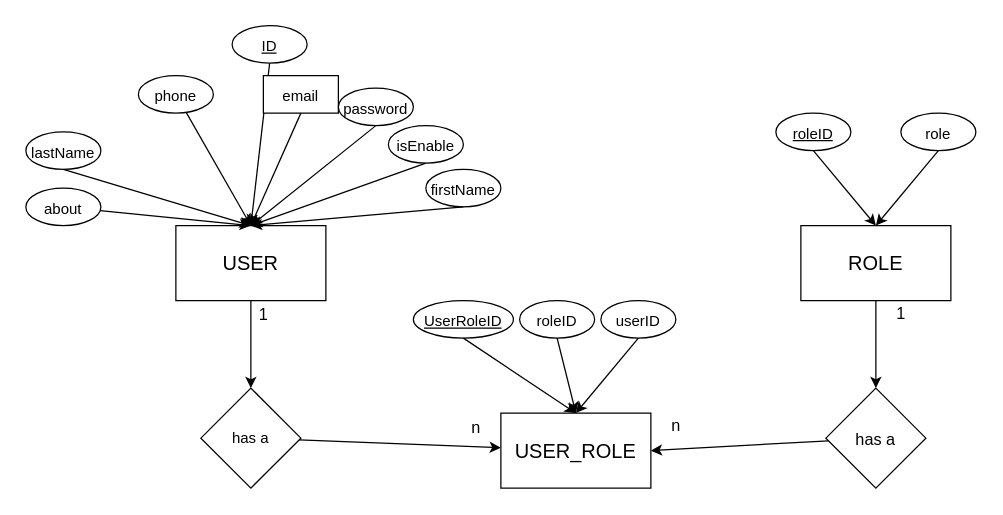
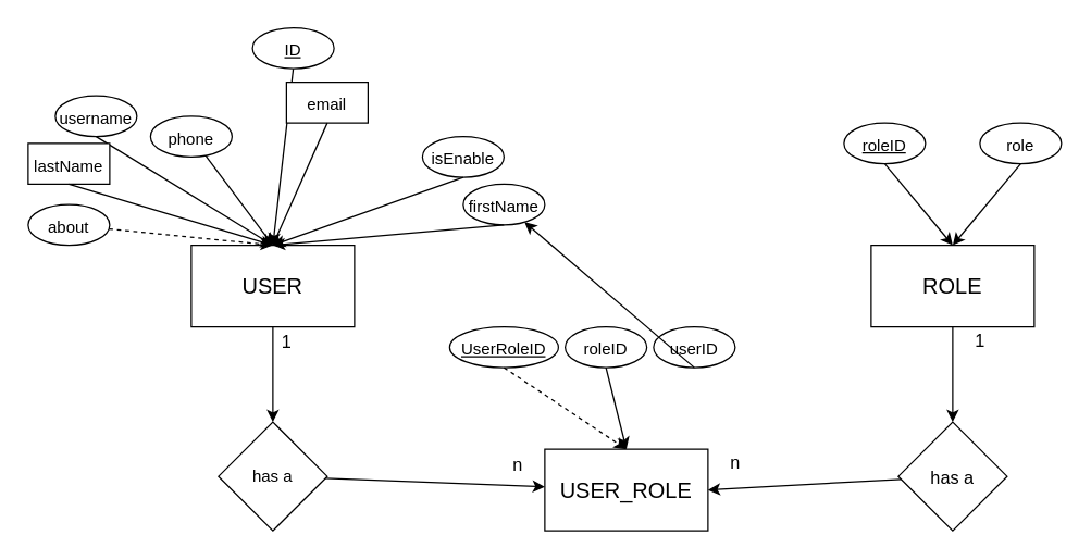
  <mxCell id="0" />
  <mxCell id="1" parent="0" />
  <mxCell id="2" value="" style="edgeStyle=none;rounded=0;orthogonalLoop=1;jettySize=auto;html=1;fontSize=16;" edge="1" parent="1" source="3" target="30"><mxGeometry relative="1" as="geometry" /></mxCell>
  <mxCell id="3" value="&lt;font style=&quot;font-size: 16px;&quot;&gt;USER&lt;/font&gt;" style="rounded=0;whiteSpace=wrap;html=1;" vertex="1" parent="1"><mxGeometry x="140" y="180" width="120" height="60" as="geometry" /></mxCell>
  <mxCell id="4" value="" style="edgeStyle=none;rounded=0;orthogonalLoop=1;jettySize=auto;html=1;fontSize=16;" edge="1" parent="1" source="5" target="34"><mxGeometry relative="1" as="geometry" /></mxCell>
  <mxCell id="5" value="ROLE" style="rounded=0;whiteSpace=wrap;html=1;fontSize=16;" vertex="1" parent="1"><mxGeometry x="640" y="180" width="120" height="60" as="geometry" /></mxCell>
  <mxCell id="6" style="edgeStyle=none;rounded=0;orthogonalLoop=1;jettySize=auto;html=1;exitX=0.5;exitY=1;exitDx=0;exitDy=0;entryX=0.5;entryY=0;entryDx=0;entryDy=0;fontSize=12;startArrow=none;" edge="1" parent="1" source="24" target="3"><mxGeometry relative="1" as="geometry" /></mxCell>
  <mxCell id="7" style="edgeStyle=none;rounded=0;orthogonalLoop=1;jettySize=auto;html=1;fontSize=13;" edge="1" parent="1" source="8"><mxGeometry relative="1" as="geometry"><mxPoint x="200" y="180" as="targetPoint" /></mxGeometry></mxCell>
- <mxCell id="8" value="&lt;font style=&quot;font-size: 12px;&quot;&gt;phone&lt;/font&gt;" style="ellipse;whiteSpace=wrap;html=1;fontSize=16;" vertex="1" parent="1"><mxGeometry x="110" y="60" width="60" height="30" as="geometry" /></mxCell>
+ <mxCell id="8" value="&lt;font style=&quot;font-size: 12px;&quot;&gt;phone&lt;/font&gt;" style="ellipse;whiteSpace=wrap;html=1;fontSize=16;" vertex="1" parent="1"><mxGeometry x="110" y="85" width="60" height="30" as="geometry" /></mxCell>
  <mxCell id="9" value="&lt;span style=&quot;font-size: 12px;&quot;&gt;email&lt;br&gt;&lt;/span&gt;" style="whiteSpace=wrap;html=1;fontSize=16;rounded=0;" vertex="1" parent="1"><mxGeometry x="210" y="60" width="60" height="30" as="geometry" /></mxCell>
- <mxCell id="10" style="edgeStyle=none;rounded=0;orthogonalLoop=1;jettySize=auto;html=1;exitX=0.5;exitY=1;exitDx=0;exitDy=0;entryX=0.5;entryY=0;entryDx=0;entryDy=0;fontSize=12;" edge="1" parent="1" source="9" target="3"><mxGeometry relative="1" as="geometry"><mxPoint x="210" y="90" as="sourcePoint" /><mxPoint x="280" y="180" as="targetPoint" /></mxGeometry></mxCell>
- <mxCell id="11" value="&lt;span style=&quot;font-size: 12px;&quot;&gt;password&lt;br&gt;&lt;/span&gt;" style="ellipse;whiteSpace=wrap;html=1;fontSize=16;" vertex="1" parent="1"><mxGeometry x="270" y="70" width="60" height="30" as="geometry" /></mxCell>
- <mxCell id="12" style="edgeStyle=none;rounded=0;orthogonalLoop=1;jettySize=auto;html=1;exitX=0.5;exitY=1;exitDx=0;exitDy=0;entryX=0.5;entryY=0;entryDx=0;entryDy=0;fontSize=12;" edge="1" parent="1" source="11" target="3"><mxGeometry relative="1" as="geometry"><mxPoint x="280" y="90" as="sourcePoint" /><mxPoint x="270" y="180" as="targetPoint" /></mxGeometry></mxCell>
+ <mxCell id="10" style="edgeStyle=none;rounded=0;orthogonalLoop=1;jettySize=auto;html=1;exitX=0.5;exitY=1;exitDx=0;exitDy=0;entryX=0.5;entryY=0;entryDx=0;entryDy=0;fontSize=12;endArrow=diamond;" edge="1" parent="1" source="9" target="3"><mxGeometry relative="1" as="geometry"><mxPoint x="210" y="90" as="sourcePoint" /><mxPoint x="280" y="180" as="targetPoint" /></mxGeometry></mxCell>
  <mxCell id="13" value="&lt;span style=&quot;font-size: 12px;&quot;&gt;isEnable&lt;br&gt;&lt;/span&gt;" style="ellipse;whiteSpace=wrap;html=1;fontSize=16;" vertex="1" parent="1"><mxGeometry x="310" y="100" width="60" height="30" as="geometry" /></mxCell>
  <mxCell id="14" style="edgeStyle=none;rounded=0;orthogonalLoop=1;jettySize=auto;html=1;exitX=0.5;exitY=1;exitDx=0;exitDy=0;entryX=0.5;entryY=0;entryDx=0;entryDy=0;fontSize=12;" edge="1" parent="1" target="3"><mxGeometry relative="1" as="geometry"><mxPoint x="340" y="130" as="sourcePoint" /><mxPoint x="260" y="220" as="targetPoint" /></mxGeometry></mxCell>
+ <mxCell id="15" value="&lt;span style=&quot;font-size: 12px;&quot;&gt;username&lt;br&gt;&lt;/span&gt;" style="ellipse;whiteSpace=wrap;html=1;fontSize=16;" vertex="1" parent="1"><mxGeometry x="40" y="70" width="60" height="30" as="geometry" /></mxCell>
+ <mxCell id="16" style="edgeStyle=none;rounded=0;orthogonalLoop=1;jettySize=auto;html=1;exitX=0.5;exitY=1;exitDx=0;exitDy=0;entryX=0.5;entryY=0;entryDx=0;entryDy=0;fontSize=12;" edge="1" parent="1" source="15" target="3"><mxGeometry relative="1" as="geometry"><mxPoint x="50" y="105" as="sourcePoint" /><mxPoint x="-90" y="155" as="targetPoint" /></mxGeometry></mxCell>
  <mxCell id="17" value="&lt;span style=&quot;font-size: 12px;&quot;&gt;&lt;u&gt;roleID&lt;/u&gt;&lt;br&gt;&lt;/span&gt;" style="ellipse;whiteSpace=wrap;html=1;fontSize=16;" vertex="1" parent="1"><mxGeometry x="620" y="90" width="60" height="30" as="geometry" /></mxCell>
  <mxCell id="18" style="edgeStyle=none;rounded=0;orthogonalLoop=1;jettySize=auto;html=1;exitX=0.5;exitY=1;exitDx=0;exitDy=0;entryX=0.5;entryY=0;entryDx=0;entryDy=0;fontSize=12;" edge="1" parent="1" source="17" target="5"><mxGeometry relative="1" as="geometry"><mxPoint x="830" y="120" as="sourcePoint" /><mxPoint x="690" y="170" as="targetPoint" /></mxGeometry></mxCell>
  <mxCell id="19" value="&lt;span style=&quot;font-size: 12px;&quot;&gt;role&lt;br&gt;&lt;/span&gt;" style="ellipse;whiteSpace=wrap;html=1;fontSize=16;" vertex="1" parent="1"><mxGeometry x="720" y="90" width="60" height="30" as="geometry" /></mxCell>
  <mxCell id="20" style="edgeStyle=none;rounded=0;orthogonalLoop=1;jettySize=auto;html=1;exitX=0.5;exitY=1;exitDx=0;exitDy=0;entryX=0.5;entryY=0;entryDx=0;entryDy=0;fontSize=12;" edge="1" source="19" parent="1" target="5"><mxGeometry relative="1" as="geometry"><mxPoint x="930" y="120" as="sourcePoint" /><mxPoint x="800" y="180" as="targetPoint" /></mxGeometry></mxCell>
  <mxCell id="21" value="&lt;font style=&quot;font-size: 16px;&quot;&gt;USER_ROLE&lt;/font&gt;" style="rounded=0;whiteSpace=wrap;html=1;fontSize=12;" vertex="1" parent="1"><mxGeometry x="400" y="330" width="120" height="60" as="geometry" /></mxCell>
  <mxCell id="22" value="&lt;span style=&quot;font-size: 12px;&quot;&gt;roleID&lt;br&gt;&lt;/span&gt;" style="ellipse;whiteSpace=wrap;html=1;fontSize=16;" vertex="1" parent="1"><mxGeometry x="415" y="240" width="60" height="30" as="geometry" /></mxCell>
  <mxCell id="23" style="edgeStyle=none;rounded=0;orthogonalLoop=1;jettySize=auto;html=1;exitX=0.5;exitY=1;exitDx=0;exitDy=0;entryX=0.5;entryY=0;entryDx=0;entryDy=0;fontSize=12;" edge="1" source="22" parent="1" target="21"><mxGeometry relative="1" as="geometry"><mxPoint x="570" y="270" as="sourcePoint" /><mxPoint x="440" y="330" as="targetPoint" /></mxGeometry></mxCell>
  <mxCell id="24" value="&lt;font style=&quot;font-size: 12px;&quot;&gt;&lt;u&gt;ID&lt;/u&gt;&lt;/font&gt;" style="ellipse;whiteSpace=wrap;html=1;fontSize=16;" vertex="1" parent="1"><mxGeometry x="185" y="20" width="60" height="30" as="geometry" /></mxCell>
  <mxCell id="25" value="&lt;font style=&quot;font-size: 12px;&quot;&gt;userID&lt;/font&gt;" style="ellipse;whiteSpace=wrap;html=1;fontSize=16;" vertex="1" parent="1"><mxGeometry x="480" y="240" width="60" height="30" as="geometry" /></mxCell>
- <mxCell id="26" style="edgeStyle=none;rounded=0;orthogonalLoop=1;jettySize=auto;html=1;exitX=0.5;exitY=1;exitDx=0;exitDy=0;entryX=0.5;entryY=0;entryDx=0;entryDy=0;fontSize=12;startArrow=none;" edge="1" source="25" parent="1" target="21"><mxGeometry relative="1" as="geometry"><mxPoint x="545" y="350" as="targetPoint" /></mxGeometry></mxCell>
+ <mxCell id="26" style="edgeStyle=none;rounded=0;orthogonalLoop=1;jettySize=auto;html=1;exitX=0.5;exitY=1;exitDx=0;exitDy=0;fontSize=12;startArrow=none;" edge="1" source="25" parent="1" target="37"><mxGeometry relative="1" as="geometry"><mxPoint x="545" y="350" as="targetPoint" /></mxGeometry></mxCell>
  <mxCell id="27" value="&lt;span style=&quot;font-size: 12px;&quot;&gt;&lt;u&gt;UserRoleID&lt;/u&gt;&lt;br&gt;&lt;/span&gt;" style="ellipse;whiteSpace=wrap;html=1;fontSize=16;" vertex="1" parent="1"><mxGeometry x="330" y="240" width="80" height="30" as="geometry" /></mxCell>
- <mxCell id="28" style="edgeStyle=none;rounded=0;orthogonalLoop=1;jettySize=auto;html=1;exitX=0.5;exitY=1;exitDx=0;exitDy=0;entryX=0.5;entryY=0;entryDx=0;entryDy=0;fontSize=12;" edge="1" source="27" parent="1" target="21"><mxGeometry relative="1" as="geometry"><mxPoint x="495" y="270" as="sourcePoint" /><mxPoint x="385" y="330" as="targetPoint" /></mxGeometry></mxCell>
+ <mxCell id="28" style="edgeStyle=none;rounded=0;orthogonalLoop=1;jettySize=auto;html=1;exitX=0.5;exitY=1;exitDx=0;exitDy=0;entryX=0.5;entryY=0;entryDx=0;entryDy=0;fontSize=12;dashed=1;" edge="1" source="27" parent="1" target="21"><mxGeometry relative="1" as="geometry"><mxPoint x="495" y="270" as="sourcePoint" /><mxPoint x="385" y="330" as="targetPoint" /></mxGeometry></mxCell>
  <mxCell id="29" style="edgeStyle=none;rounded=0;orthogonalLoop=1;jettySize=auto;html=1;fontSize=16;" edge="1" parent="1" source="30" target="21"><mxGeometry relative="1" as="geometry" /></mxCell>
  <mxCell id="30" value="has a" style="rhombus;whiteSpace=wrap;html=1;rounded=0;" vertex="1" parent="1"><mxGeometry x="160" y="310" width="80" height="80" as="geometry" /></mxCell>
  <mxCell id="31" value="&lt;font style=&quot;font-size: 13px;&quot;&gt;1&lt;/font&gt;" style="text;html=1;align=center;verticalAlign=middle;resizable=0;points=[];autosize=1;strokeColor=none;fillColor=none;fontSize=16;" vertex="1" parent="1"><mxGeometry x="200" y="235" width="20" height="30" as="geometry" /></mxCell>
  <mxCell id="32" value="&lt;font style=&quot;font-size: 13px;&quot;&gt;n&lt;/font&gt;" style="text;html=1;align=center;verticalAlign=middle;resizable=0;points=[];autosize=1;strokeColor=none;fillColor=none;fontSize=16;" vertex="1" parent="1"><mxGeometry x="370" y="325" width="20" height="30" as="geometry" /></mxCell>
  <mxCell id="33" style="edgeStyle=none;rounded=0;orthogonalLoop=1;jettySize=auto;html=1;entryX=1;entryY=0.5;entryDx=0;entryDy=0;fontSize=16;" edge="1" parent="1" source="34" target="21"><mxGeometry relative="1" as="geometry" /></mxCell>
  <mxCell id="34" value="&lt;font style=&quot;font-size: 13px;&quot;&gt;has a&lt;/font&gt;" style="rhombus;whiteSpace=wrap;html=1;fontSize=16;rounded=0;" vertex="1" parent="1"><mxGeometry x="660" y="310" width="80" height="80" as="geometry" /></mxCell>
  <mxCell id="35" value="1" style="text;html=1;align=center;verticalAlign=middle;resizable=0;points=[];autosize=1;strokeColor=none;fillColor=none;fontSize=13;" vertex="1" parent="1"><mxGeometry x="710" y="240" width="20" height="20" as="geometry" /></mxCell>
  <mxCell id="36" value="n" style="text;html=1;align=center;verticalAlign=middle;resizable=0;points=[];autosize=1;strokeColor=none;fillColor=none;fontSize=13;" vertex="1" parent="1"><mxGeometry x="530" y="330" width="20" height="20" as="geometry" /></mxCell>
  <mxCell id="37" value="&lt;span style=&quot;font-size: 12px;&quot;&gt;firstName&lt;br&gt;&lt;/span&gt;" style="ellipse;whiteSpace=wrap;html=1;fontSize=16;" vertex="1" parent="1"><mxGeometry x="340" y="135" width="60" height="30" as="geometry" /></mxCell>
  <mxCell id="38" style="edgeStyle=none;rounded=0;orthogonalLoop=1;jettySize=auto;html=1;exitX=0.5;exitY=1;exitDx=0;exitDy=0;entryX=0.5;entryY=0;entryDx=0;entryDy=0;fontSize=12;" edge="1" parent="1" target="3"><mxGeometry relative="1" as="geometry"><mxPoint x="370" y="165" as="sourcePoint" /><mxPoint x="520" y="240" as="targetPoint" /></mxGeometry></mxCell>
- <mxCell id="39" value="&lt;span style=&quot;font-size: 12px;&quot;&gt;lastName&lt;br&gt;&lt;/span&gt;" style="ellipse;whiteSpace=wrap;html=1;fontSize=16;" vertex="1" parent="1"><mxGeometry y="105" width="60" height="30" as="geometry" x="20" /></mxCell>
+ <mxCell id="39" value="&lt;span style=&quot;font-size: 12px;&quot;&gt;lastName&lt;br&gt;&lt;/span&gt;" style="whiteSpace=wrap;html=1;fontSize=16;rounded=0;" vertex="1" parent="1"><mxGeometry y="105" width="60" height="30" as="geometry" x="20" /></mxCell>
  <mxCell id="40" style="edgeStyle=none;rounded=0;orthogonalLoop=1;jettySize=auto;html=1;exitX=0.5;exitY=1;exitDx=0;exitDy=0;entryX=0.5;entryY=0;entryDx=0;entryDy=0;fontSize=12;" edge="1" parent="1" source="39" target="3"><mxGeometry relative="1" as="geometry"><mxPoint x="40" y="165" as="sourcePoint" /><mxPoint x="-130" y="180" as="targetPoint" /></mxGeometry></mxCell>
- <mxCell id="41" style="edgeStyle=none;rounded=0;orthogonalLoop=1;jettySize=auto;html=1;entryX=0.5;entryY=0;entryDx=0;entryDy=0;fontSize=13;" edge="1" parent="1" source="42" target="3"><mxGeometry relative="1" as="geometry" /></mxCell>
+ <mxCell id="41" style="edgeStyle=none;rounded=0;orthogonalLoop=1;jettySize=auto;html=1;entryX=0.5;entryY=0;entryDx=0;entryDy=0;fontSize=13;dashed=1;" edge="1" parent="1" source="42" target="3"><mxGeometry relative="1" as="geometry" /></mxCell>
  <mxCell id="42" value="&lt;span style=&quot;font-size: 12px;&quot;&gt;about&lt;br&gt;&lt;/span&gt;" style="ellipse;whiteSpace=wrap;html=1;fontSize=16;" vertex="1" parent="1"><mxGeometry y="150" width="60" height="30" as="geometry" x="20" /></mxCell>
